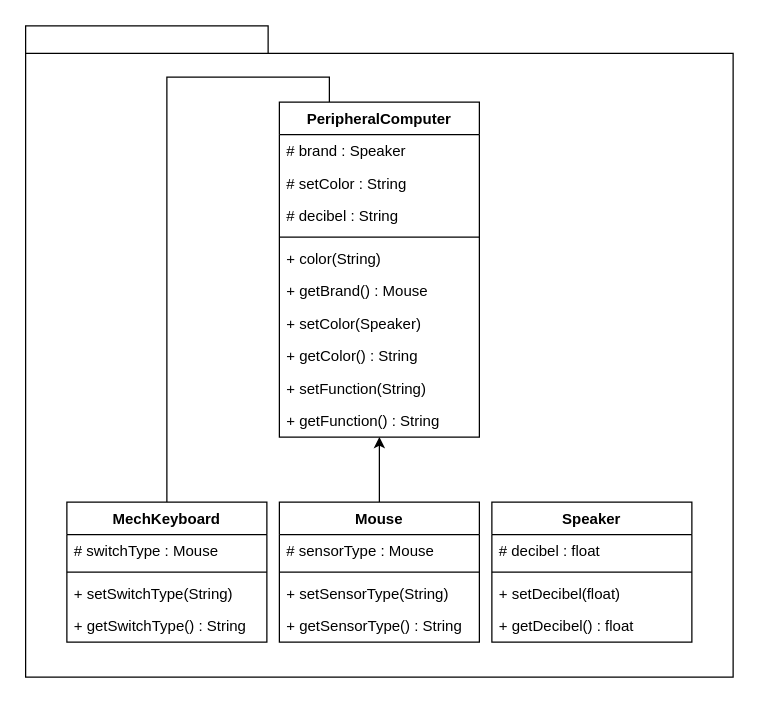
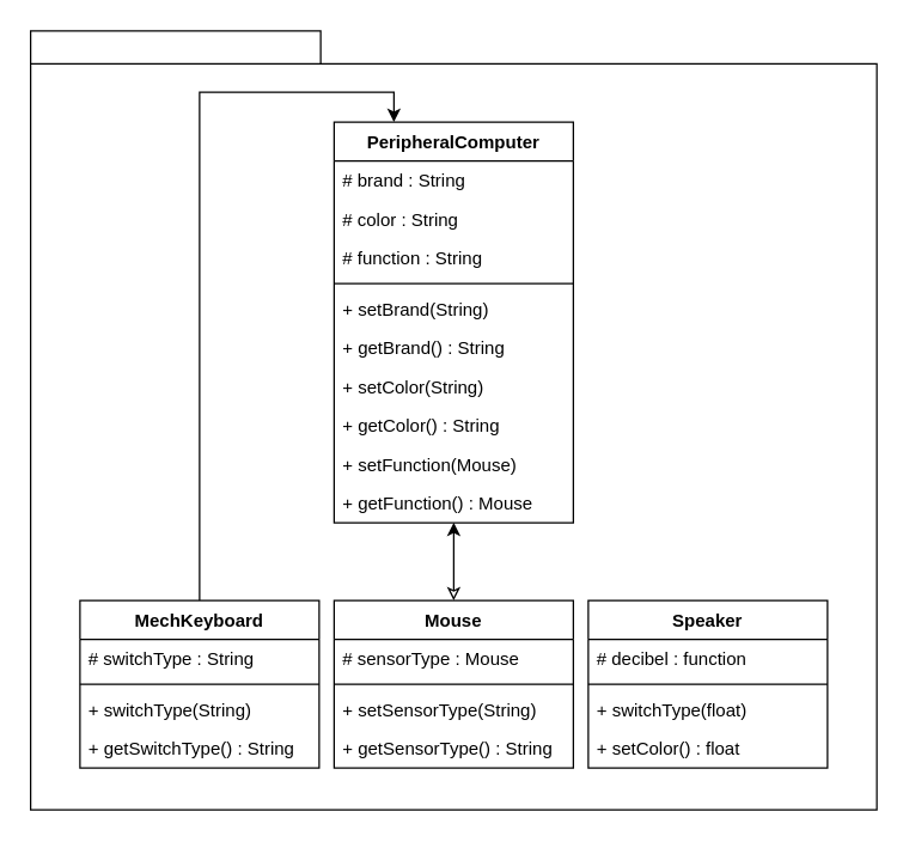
  <mxCell id="0" />
  <mxCell id="1" parent="0" />
  <mxCell id="2" value="" style="group" vertex="1" connectable="0" parent="1"><mxGeometry x="20" y="20" width="566" height="521" as="geometry" /></mxCell>
  <mxCell id="3" value="" style="shape=folder;fontStyle=1;spacingTop=10;tabWidth=194;tabHeight=22;tabPosition=left;html=1;rounded=0;shadow=0;comic=0;labelBackgroundColor=none;strokeWidth=1;fillColor=none;fontFamily=Verdana;fontSize=10;align=center;" parent="2" vertex="1"><mxGeometry width="566" height="521" as="geometry" /></mxCell>
- <mxCell id="4" style="edgeStyle=orthogonalEdgeStyle;rounded=0;orthogonalLoop=1;jettySize=auto;html=1;exitX=0.5;exitY=1;exitDx=0;exitDy=0;entryX=0.5;entryY=0;entryDx=0;entryDy=0;startArrow=classic;startFill=1;endArrow=none;endFill=0;" edge="1" parent="1" source="5" target="27"><mxGeometry relative="1" as="geometry" /></mxCell>
+ <mxCell id="4" style="edgeStyle=orthogonalEdgeStyle;rounded=0;orthogonalLoop=1;jettySize=auto;html=1;exitX=0.5;exitY=1;exitDx=0;exitDy=0;entryX=0.5;entryY=0;entryDx=0;entryDy=0;startArrow=classic;startFill=1;endArrow=classic;endFill=0;" edge="1" parent="1" source="5" target="27"><mxGeometry relative="1" as="geometry" /></mxCell>
  <mxCell id="5" value="PeripheralComputer" style="swimlane;fontStyle=1;align=center;verticalAlign=top;childLayout=stackLayout;horizontal=1;startSize=26;horizontalStack=0;resizeParent=1;resizeParentMax=0;resizeLast=0;collapsible=1;marginBottom=0;" vertex="1" parent="1"><mxGeometry x="223" y="81" width="160" height="268" as="geometry"><mxRectangle x="747" y="240" width="160" height="30" as="alternateBounds" /></mxGeometry></mxCell>
- <mxCell id="6" value="# brand : Speaker" style="text;strokeColor=none;fillColor=none;align=left;verticalAlign=top;spacingLeft=4;spacingRight=4;overflow=hidden;rotatable=0;points=[[0,0.5],[1,0.5]];portConstraint=eastwest;" vertex="1" parent="5"><mxGeometry y="26" width="160" height="26" as="geometry" /></mxCell>
- <mxCell id="7" value="# setColor : String" style="text;strokeColor=none;fillColor=none;align=left;verticalAlign=top;spacingLeft=4;spacingRight=4;overflow=hidden;rotatable=0;points=[[0,0.5],[1,0.5]];portConstraint=eastwest;" vertex="1" parent="5"><mxGeometry y="52" width="160" height="26" as="geometry" /></mxCell>
- <mxCell id="8" value="# decibel : String" style="text;strokeColor=none;fillColor=none;align=left;verticalAlign=top;spacingLeft=4;spacingRight=4;overflow=hidden;rotatable=0;points=[[0,0.5],[1,0.5]];portConstraint=eastwest;" vertex="1" parent="5"><mxGeometry y="78" width="160" height="26" as="geometry" /></mxCell>
+ <mxCell id="6" value="# brand : String" style="text;strokeColor=none;fillColor=none;align=left;verticalAlign=top;spacingLeft=4;spacingRight=4;overflow=hidden;rotatable=0;points=[[0,0.5],[1,0.5]];portConstraint=eastwest;" vertex="1" parent="5"><mxGeometry y="26" width="160" height="26" as="geometry" /></mxCell>
+ <mxCell id="7" value="# color : String" style="text;strokeColor=none;fillColor=none;align=left;verticalAlign=top;spacingLeft=4;spacingRight=4;overflow=hidden;rotatable=0;points=[[0,0.5],[1,0.5]];portConstraint=eastwest;" vertex="1" parent="5"><mxGeometry y="52" width="160" height="26" as="geometry" /></mxCell>
+ <mxCell id="8" value="# function : String" style="text;strokeColor=none;fillColor=none;align=left;verticalAlign=top;spacingLeft=4;spacingRight=4;overflow=hidden;rotatable=0;points=[[0,0.5],[1,0.5]];portConstraint=eastwest;" vertex="1" parent="5"><mxGeometry y="78" width="160" height="26" as="geometry" /></mxCell>
  <mxCell id="9" value="" style="line;strokeWidth=1;fillColor=none;align=left;verticalAlign=middle;spacingTop=-1;spacingLeft=3;spacingRight=3;rotatable=0;labelPosition=right;points=[];portConstraint=eastwest;strokeColor=inherit;" vertex="1" parent="5"><mxGeometry y="104" width="160" height="8" as="geometry" /></mxCell>
- <mxCell id="10" value="+ color(String)" style="text;strokeColor=none;fillColor=none;align=left;verticalAlign=top;spacingLeft=4;spacingRight=4;overflow=hidden;rotatable=0;points=[[0,0.5],[1,0.5]];portConstraint=eastwest;" vertex="1" parent="5"><mxGeometry y="112" width="160" height="26" as="geometry" /></mxCell>
- <mxCell id="11" value="+ getBrand() : Mouse" style="text;strokeColor=none;fillColor=none;align=left;verticalAlign=top;spacingLeft=4;spacingRight=4;overflow=hidden;rotatable=0;points=[[0,0.5],[1,0.5]];portConstraint=eastwest;" vertex="1" parent="5"><mxGeometry y="138" width="160" height="26" as="geometry" /></mxCell>
- <mxCell id="12" value="+ setColor(Speaker)" style="text;strokeColor=none;fillColor=none;align=left;verticalAlign=top;spacingLeft=4;spacingRight=4;overflow=hidden;rotatable=0;points=[[0,0.5],[1,0.5]];portConstraint=eastwest;" vertex="1" parent="5"><mxGeometry y="164" width="160" height="26" as="geometry" /></mxCell>
+ <mxCell id="10" value="+ setBrand(String)" style="text;strokeColor=none;fillColor=none;align=left;verticalAlign=top;spacingLeft=4;spacingRight=4;overflow=hidden;rotatable=0;points=[[0,0.5],[1,0.5]];portConstraint=eastwest;" vertex="1" parent="5"><mxGeometry y="112" width="160" height="26" as="geometry" /></mxCell>
+ <mxCell id="11" value="+ getBrand() : String" style="text;strokeColor=none;fillColor=none;align=left;verticalAlign=top;spacingLeft=4;spacingRight=4;overflow=hidden;rotatable=0;points=[[0,0.5],[1,0.5]];portConstraint=eastwest;" vertex="1" parent="5"><mxGeometry y="138" width="160" height="26" as="geometry" /></mxCell>
+ <mxCell id="12" value="+ setColor(String)" style="text;strokeColor=none;fillColor=none;align=left;verticalAlign=top;spacingLeft=4;spacingRight=4;overflow=hidden;rotatable=0;points=[[0,0.5],[1,0.5]];portConstraint=eastwest;" vertex="1" parent="5"><mxGeometry y="164" width="160" height="26" as="geometry" /></mxCell>
  <mxCell id="13" value="+ getColor() : String" style="text;strokeColor=none;fillColor=none;align=left;verticalAlign=top;spacingLeft=4;spacingRight=4;overflow=hidden;rotatable=0;points=[[0,0.5],[1,0.5]];portConstraint=eastwest;" vertex="1" parent="5"><mxGeometry y="190" width="160" height="26" as="geometry" /></mxCell>
- <mxCell id="14" value="+ setFunction(String)" style="text;strokeColor=none;fillColor=none;align=left;verticalAlign=top;spacingLeft=4;spacingRight=4;overflow=hidden;rotatable=0;points=[[0,0.5],[1,0.5]];portConstraint=eastwest;" vertex="1" parent="5"><mxGeometry y="216" width="160" height="26" as="geometry" /></mxCell>
- <mxCell id="15" value="+ getFunction() : String" style="text;strokeColor=none;fillColor=none;align=left;verticalAlign=top;spacingLeft=4;spacingRight=4;overflow=hidden;rotatable=0;points=[[0,0.5],[1,0.5]];portConstraint=eastwest;" vertex="1" parent="5"><mxGeometry y="242" width="160" height="26" as="geometry" /></mxCell>
- <mxCell id="16" style="edgeStyle=orthogonalEdgeStyle;rounded=0;orthogonalLoop=1;jettySize=auto;html=1;exitX=0.5;exitY=0;exitDx=0;exitDy=0;entryX=0.25;entryY=0;entryDx=0;entryDy=0;endArrow=none;" edge="1" parent="1" source="17" target="5"><mxGeometry relative="1" as="geometry" /></mxCell>
+ <mxCell id="14" value="+ setFunction(Mouse)" style="text;strokeColor=none;fillColor=none;align=left;verticalAlign=top;spacingLeft=4;spacingRight=4;overflow=hidden;rotatable=0;points=[[0,0.5],[1,0.5]];portConstraint=eastwest;" vertex="1" parent="5"><mxGeometry y="216" width="160" height="26" as="geometry" /></mxCell>
+ <mxCell id="15" value="+ getFunction() : Mouse" style="text;strokeColor=none;fillColor=none;align=left;verticalAlign=top;spacingLeft=4;spacingRight=4;overflow=hidden;rotatable=0;points=[[0,0.5],[1,0.5]];portConstraint=eastwest;" vertex="1" parent="5"><mxGeometry y="242" width="160" height="26" as="geometry" /></mxCell>
+ <mxCell id="16" style="edgeStyle=orthogonalEdgeStyle;rounded=0;orthogonalLoop=1;jettySize=auto;html=1;exitX=0.5;exitY=0;exitDx=0;exitDy=0;entryX=0.25;entryY=0;entryDx=0;entryDy=0;" edge="1" parent="1" source="17" target="5"><mxGeometry relative="1" as="geometry" /></mxCell>
  <mxCell id="17" value="MechKeyboard" style="swimlane;fontStyle=1;align=center;verticalAlign=top;childLayout=stackLayout;horizontal=1;startSize=26;horizontalStack=0;resizeParent=1;resizeParentMax=0;resizeLast=0;collapsible=1;marginBottom=0;" vertex="1" parent="1"><mxGeometry x="53" y="401" width="160" height="112" as="geometry" /></mxCell>
- <mxCell id="18" value="# switchType : Mouse" style="text;strokeColor=none;fillColor=none;align=left;verticalAlign=top;spacingLeft=4;spacingRight=4;overflow=hidden;rotatable=0;points=[[0,0.5],[1,0.5]];portConstraint=eastwest;" vertex="1" parent="17"><mxGeometry y="26" width="160" height="26" as="geometry" /></mxCell>
+ <mxCell id="18" value="# switchType : String" style="text;strokeColor=none;fillColor=none;align=left;verticalAlign=top;spacingLeft=4;spacingRight=4;overflow=hidden;rotatable=0;points=[[0,0.5],[1,0.5]];portConstraint=eastwest;" vertex="1" parent="17"><mxGeometry y="26" width="160" height="26" as="geometry" /></mxCell>
  <mxCell id="19" value="" style="line;strokeWidth=1;fillColor=none;align=left;verticalAlign=middle;spacingTop=-1;spacingLeft=3;spacingRight=3;rotatable=0;labelPosition=right;points=[];portConstraint=eastwest;strokeColor=inherit;" vertex="1" parent="17"><mxGeometry y="52" width="160" height="8" as="geometry" /></mxCell>
- <mxCell id="20" value="+ setSwitchType(String) " style="text;strokeColor=none;fillColor=none;align=left;verticalAlign=top;spacingLeft=4;spacingRight=4;overflow=hidden;rotatable=0;points=[[0,0.5],[1,0.5]];portConstraint=eastwest;" vertex="1" parent="17"><mxGeometry y="60" width="160" height="26" as="geometry" /></mxCell>
+ <mxCell id="20" value="+ switchType(String) " style="text;strokeColor=none;fillColor=none;align=left;verticalAlign=top;spacingLeft=4;spacingRight=4;overflow=hidden;rotatable=0;points=[[0,0.5],[1,0.5]];portConstraint=eastwest;" vertex="1" parent="17"><mxGeometry y="60" width="160" height="26" as="geometry" /></mxCell>
  <mxCell id="21" value="+ getSwitchType() : String" style="text;strokeColor=none;fillColor=none;align=left;verticalAlign=top;spacingLeft=4;spacingRight=4;overflow=hidden;rotatable=0;points=[[0,0.5],[1,0.5]];portConstraint=eastwest;" vertex="1" parent="17"><mxGeometry y="86" width="160" height="26" as="geometry" /></mxCell>
  <mxCell id="22" value="Speaker" style="swimlane;fontStyle=1;align=center;verticalAlign=top;childLayout=stackLayout;horizontal=1;startSize=26;horizontalStack=0;resizeParent=1;resizeParentMax=0;resizeLast=0;collapsible=1;marginBottom=0;" vertex="1" parent="1"><mxGeometry x="393" y="401" width="160" height="112" as="geometry" /></mxCell>
- <mxCell id="23" value="# decibel : float" style="text;strokeColor=none;fillColor=none;align=left;verticalAlign=top;spacingLeft=4;spacingRight=4;overflow=hidden;rotatable=0;points=[[0,0.5],[1,0.5]];portConstraint=eastwest;" vertex="1" parent="22"><mxGeometry y="26" width="160" height="26" as="geometry" /></mxCell>
+ <mxCell id="23" value="# decibel : function" style="text;strokeColor=none;fillColor=none;align=left;verticalAlign=top;spacingLeft=4;spacingRight=4;overflow=hidden;rotatable=0;points=[[0,0.5],[1,0.5]];portConstraint=eastwest;" vertex="1" parent="22"><mxGeometry y="26" width="160" height="26" as="geometry" /></mxCell>
  <mxCell id="24" value="" style="line;strokeWidth=1;fillColor=none;align=left;verticalAlign=middle;spacingTop=-1;spacingLeft=3;spacingRight=3;rotatable=0;labelPosition=right;points=[];portConstraint=eastwest;strokeColor=inherit;" vertex="1" parent="22"><mxGeometry y="52" width="160" height="8" as="geometry" /></mxCell>
- <mxCell id="25" value="+ setDecibel(float) " style="text;strokeColor=none;fillColor=none;align=left;verticalAlign=top;spacingLeft=4;spacingRight=4;overflow=hidden;rotatable=0;points=[[0,0.5],[1,0.5]];portConstraint=eastwest;" vertex="1" parent="22"><mxGeometry y="60" width="160" height="26" as="geometry" /></mxCell>
- <mxCell id="26" value="+ getDecibel() : float" style="text;strokeColor=none;fillColor=none;align=left;verticalAlign=top;spacingLeft=4;spacingRight=4;overflow=hidden;rotatable=0;points=[[0,0.5],[1,0.5]];portConstraint=eastwest;" vertex="1" parent="22"><mxGeometry y="86" width="160" height="26" as="geometry" /></mxCell>
+ <mxCell id="25" value="+ switchType(float) " style="text;strokeColor=none;fillColor=none;align=left;verticalAlign=top;spacingLeft=4;spacingRight=4;overflow=hidden;rotatable=0;points=[[0,0.5],[1,0.5]];portConstraint=eastwest;" vertex="1" parent="22"><mxGeometry y="60" width="160" height="26" as="geometry" /></mxCell>
+ <mxCell id="26" value="+ setColor() : float" style="text;strokeColor=none;fillColor=none;align=left;verticalAlign=top;spacingLeft=4;spacingRight=4;overflow=hidden;rotatable=0;points=[[0,0.5],[1,0.5]];portConstraint=eastwest;" vertex="1" parent="22"><mxGeometry y="86" width="160" height="26" as="geometry" /></mxCell>
  <mxCell id="27" value="Mouse" style="swimlane;fontStyle=1;align=center;verticalAlign=top;childLayout=stackLayout;horizontal=1;startSize=26;horizontalStack=0;resizeParent=1;resizeParentMax=0;resizeLast=0;collapsible=1;marginBottom=0;" vertex="1" parent="1"><mxGeometry x="223" y="401" width="160" height="112" as="geometry" /></mxCell>
  <mxCell id="28" value="# sensorType : Mouse" style="text;strokeColor=none;fillColor=none;align=left;verticalAlign=top;spacingLeft=4;spacingRight=4;overflow=hidden;rotatable=0;points=[[0,0.5],[1,0.5]];portConstraint=eastwest;" vertex="1" parent="27"><mxGeometry y="26" width="160" height="26" as="geometry" /></mxCell>
  <mxCell id="29" value="" style="line;strokeWidth=1;fillColor=none;align=left;verticalAlign=middle;spacingTop=-1;spacingLeft=3;spacingRight=3;rotatable=0;labelPosition=right;points=[];portConstraint=eastwest;strokeColor=inherit;" vertex="1" parent="27"><mxGeometry y="52" width="160" height="8" as="geometry" /></mxCell>
  <mxCell id="30" value="+ setSensorType(String) " style="text;strokeColor=none;fillColor=none;align=left;verticalAlign=top;spacingLeft=4;spacingRight=4;overflow=hidden;rotatable=0;points=[[0,0.5],[1,0.5]];portConstraint=eastwest;" vertex="1" parent="27"><mxGeometry y="60" width="160" height="26" as="geometry" /></mxCell>
  <mxCell id="31" value="+ getSensorType() : String" style="text;strokeColor=none;fillColor=none;align=left;verticalAlign=top;spacingLeft=4;spacingRight=4;overflow=hidden;rotatable=0;points=[[0,0.5],[1,0.5]];portConstraint=eastwest;" vertex="1" parent="27"><mxGeometry y="86" width="160" height="26" as="geometry" /></mxCell>
